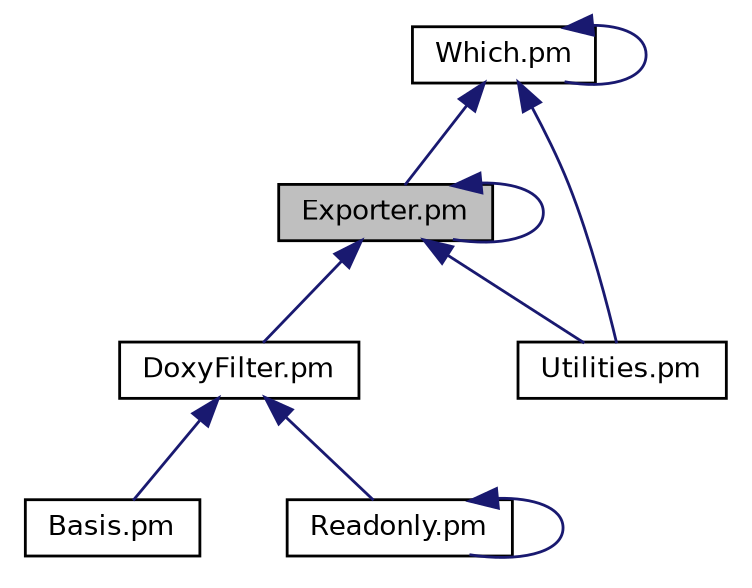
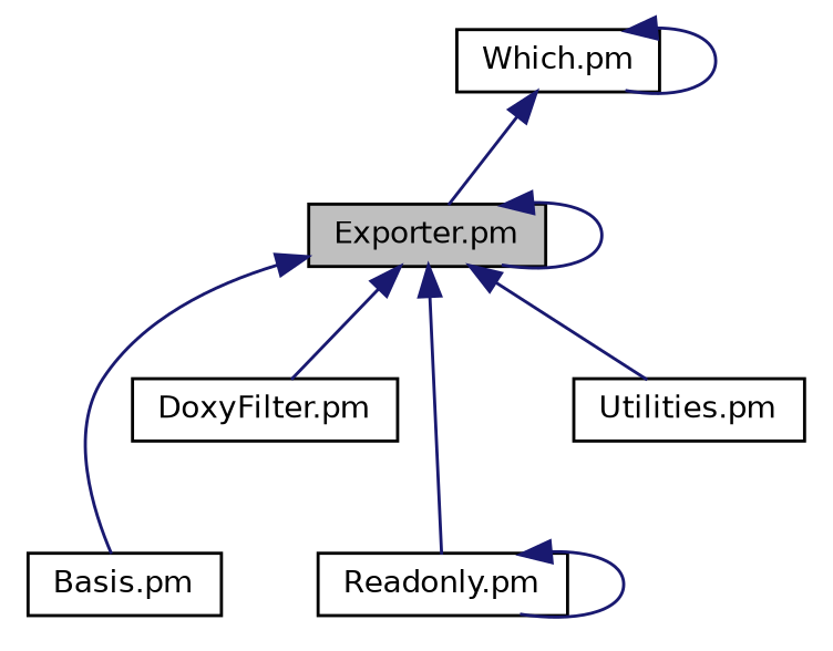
  digraph {
    node [color=black fillcolor=white fontname=Helvetica fontsize=10 shape=record style=filled]
    edge [color=midnightblue dir=back fontname=Helvetica fontsize=10 labelfontname=Helvetica labelfontsize=10 style=solid]
    n1 [fillcolor=grey75 fontcolor=black height=0.2 label="Exporter.pm" width=0.4]
    n2 [height=0.2 label="Basis.pm" width=0.4]
    n3 [height=0.2 label="DoxyFilter.pm" width=0.4]
    n4 [height=0.2 label="Utilities.pm" width=0.4]
    n5 [height=0.2 label="Readonly.pm" width=0.4]
    n6 [height=0.2 label="Which.pm" width=0.4]
    n1 -> n1
-   n3 -> n2
+   n1 -> n2
    n1 -> n3
    n1 -> n4
-   n3 -> n5
+   n1 -> n5
    n5 -> n5
    n6 -> n1
-   n6 -> n4
    n6 -> n6
  }
